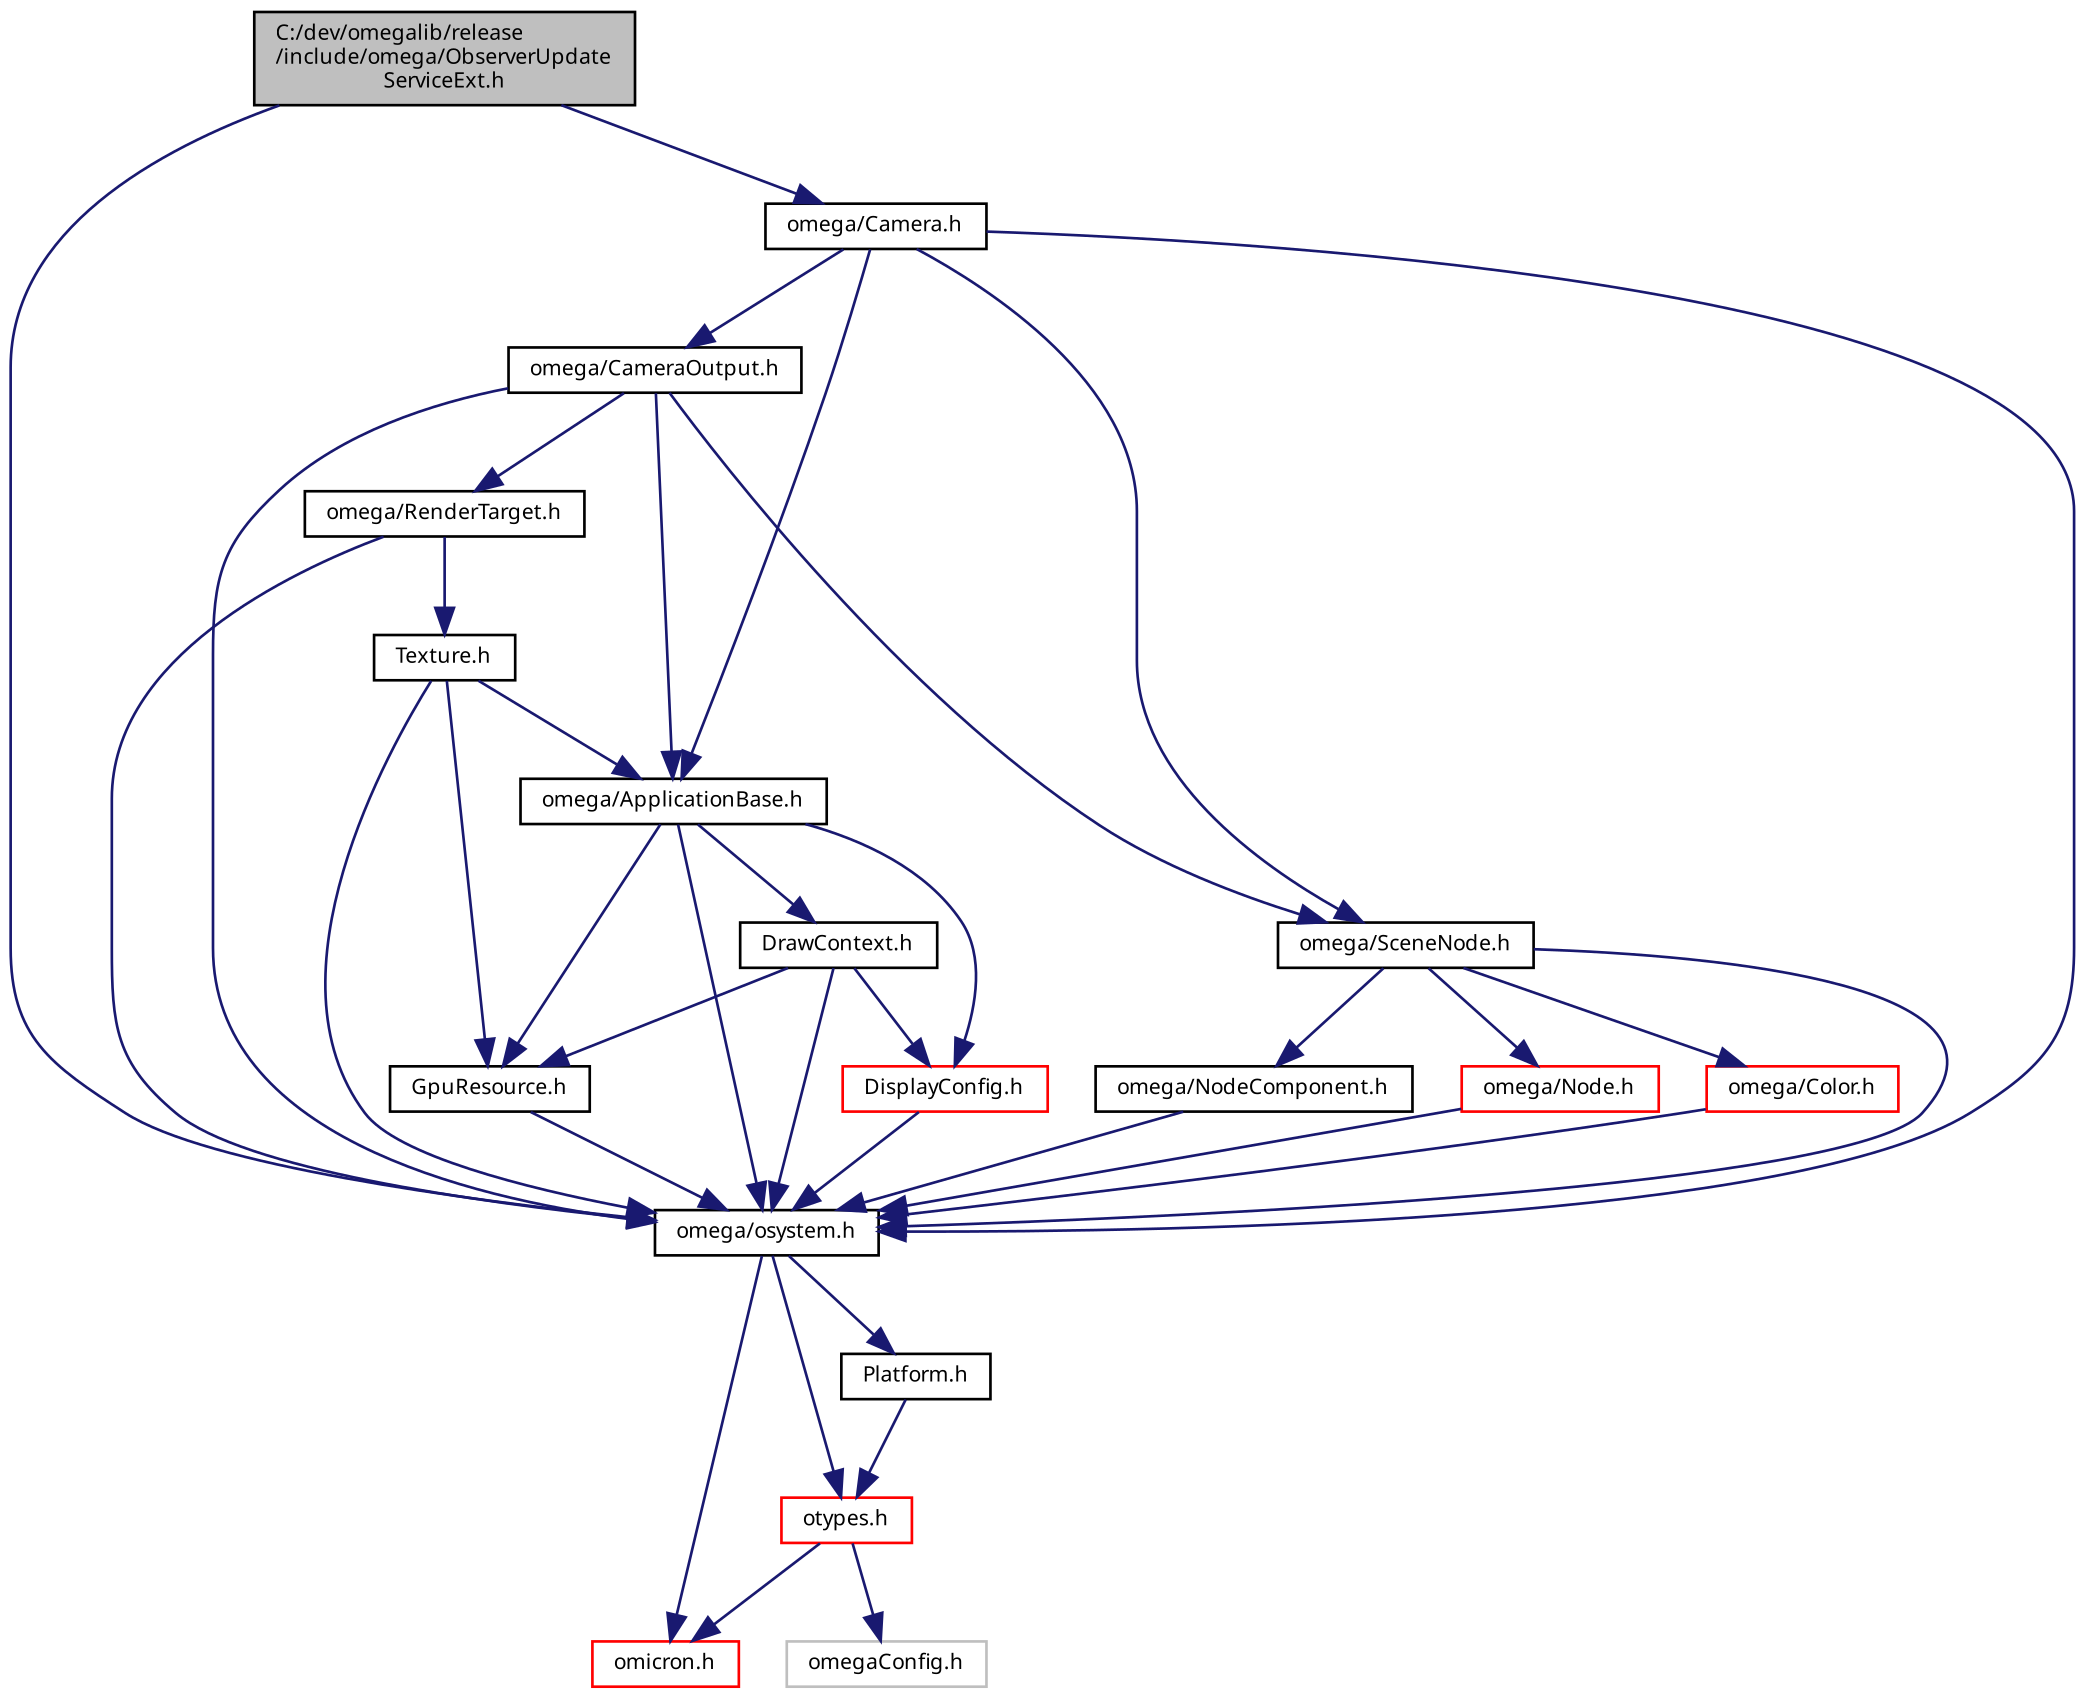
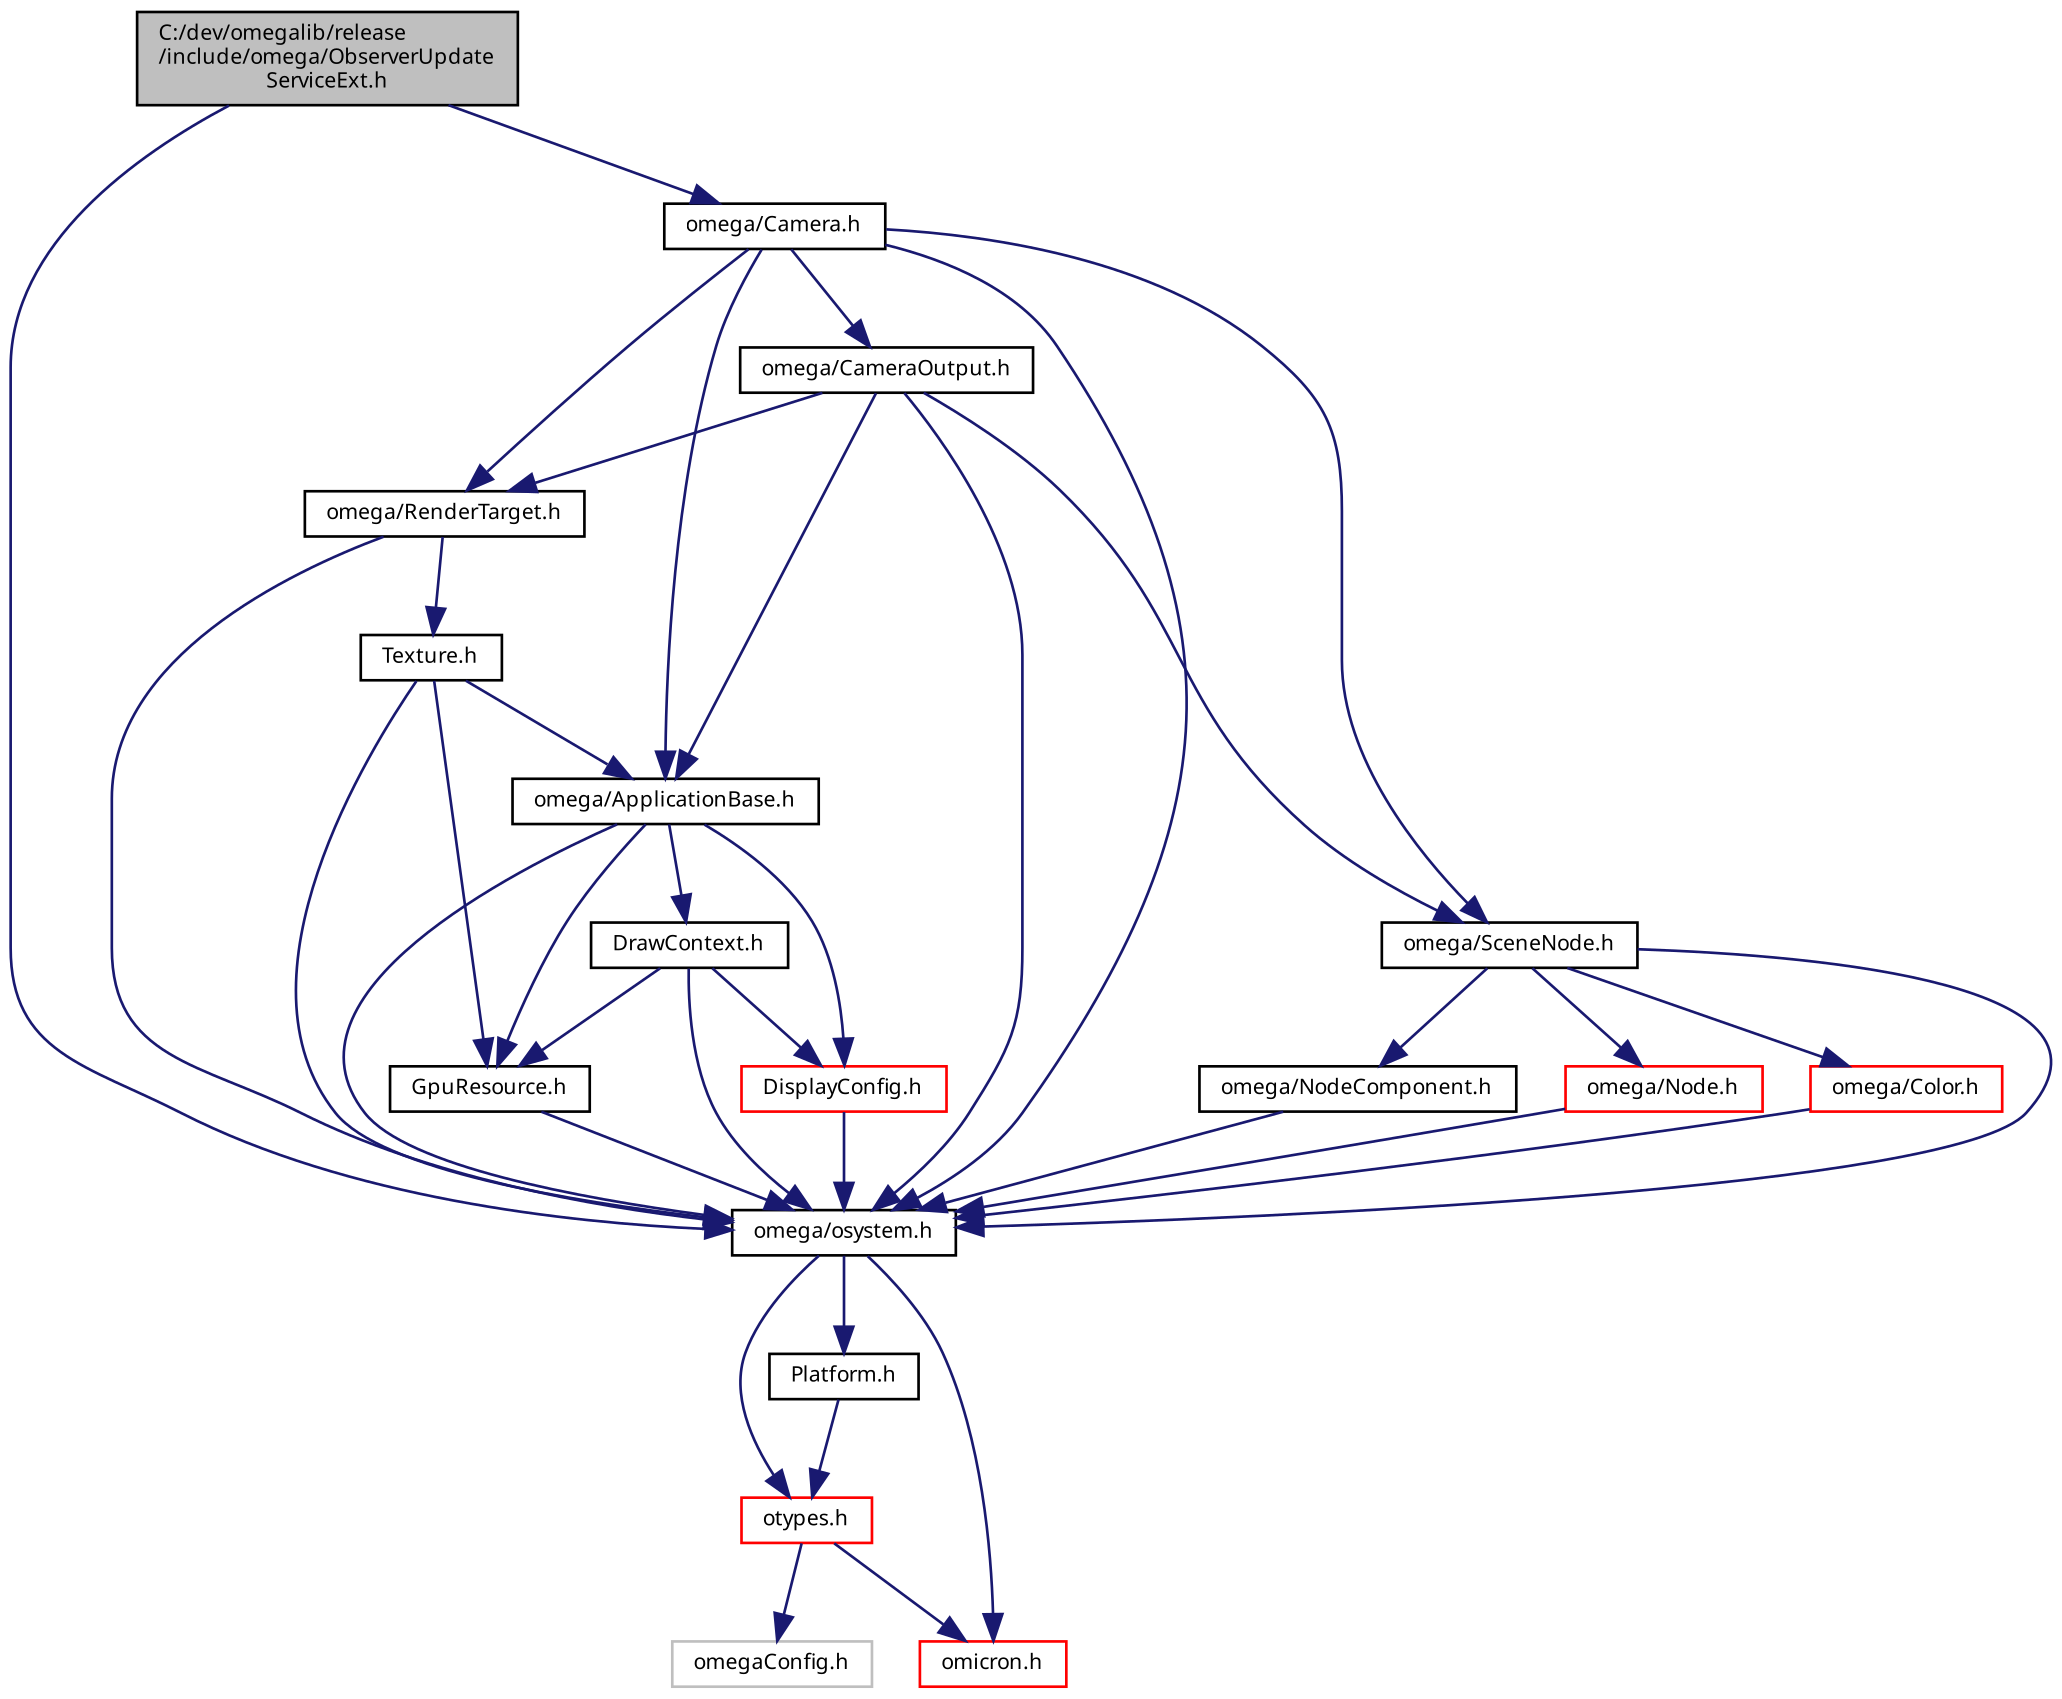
  digraph {
    node [color=black fontname="FreeSans.ttf" fontsize=8 shape=record]
    edge [color=midnightblue fontname="FreeSans.ttf" fontsize=8 labelfontname="FreeSans.ttf" labelfontsize=8 style=solid]
    n1 [fillcolor=grey75 fontcolor=black height=0.2 label="C:/dev/omegalib/release\l/include/omega/ObserverUpdate\lServiceExt.h" style=filled width=0.4]
    n2 [height=0.2 label="omega/osystem.h" width=0.4]
    n3 [height=0.2 label="omega/Camera.h" width=0.4]
    n4 [color=red height=0.2 label="otypes.h" width=0.4]
    n5 [height=0.2 label="Platform.h" width=0.4]
    n6 [color=red height=0.2 label="omicron.h" width=0.4]
    n7 [height=0.2 label="omega/ApplicationBase.h" width=0.4]
    n8 [height=0.2 label="omega/SceneNode.h" width=0.4]
    n9 [height=0.2 label="omega/RenderTarget.h" width=0.4]
    n10 [height=0.2 label="omega/CameraOutput.h" width=0.4]
    n11 [color=grey75 height=0.2 label="omegaConfig.h" width=0.4]
    n12 [color=red height=0.2 label="DisplayConfig.h" width=0.4]
    n13 [height=0.2 label="GpuResource.h" width=0.4]
    n14 [height=0.2 label="DrawContext.h" width=0.4]
    n15 [height=0.2 label="omega/NodeComponent.h" width=0.4]
    n16 [color=red height=0.2 label="omega/Node.h" width=0.4]
    n17 [color=red height=0.2 label="omega/Color.h" width=0.4]
    n18 [height=0.2 label="Texture.h" width=0.4]
    n1 -> n2
    n1 -> n3
    n2 -> n4
    n2 -> n5
    n2 -> n6
    n3 -> n2
    n3 -> n7
    n3 -> n8
+   n3 -> n9
    n3 -> n10
    n4 -> n6
    n4 -> n11
    n5 -> n4
    n7 -> n2
    n7 -> n12
    n7 -> n13
    n7 -> n14
    n8 -> n2
    n8 -> n15
    n8 -> n16
    n8 -> n17
    n9 -> n2
    n9 -> n18
    n10 -> n2
    n10 -> n7
    n10 -> n8
    n10 -> n9
    n12 -> n2
    n13 -> n2
    n14 -> n2
    n14 -> n12
    n14 -> n13
    n15 -> n2
    n16 -> n2
    n17 -> n2
    n18 -> n2
    n18 -> n7
    n18 -> n13
  }
